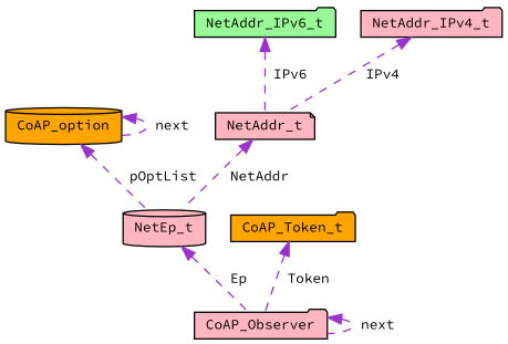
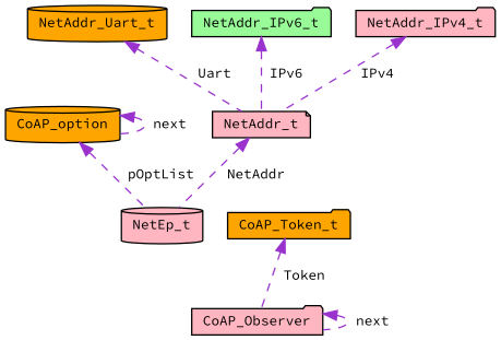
  digraph {
    fontname="Source Code Pro"
    node [color=black fillcolor=lightpink fontname="Source Code Pro" fontsize=10 shape=folder style=filled]
    edge [color=darkorchid3 dir=back fontname="Source Code Pro" fontsize=10 labelfontname=Helvetica labelfontsize=10 style=dashed]
    n1 [fontcolor=black height=0.2 label=CoAP_Observer width=0.4]
    n2 [fillcolor=orange height=0.2 label=CoAP_option shape=cylinder width=0.4]
    n3 [height=0.2 label=NetEp_t shape=cylinder width=0.4]
    n4 [fillcolor=orange height=0.2 label=CoAP_Token_t width=0.4]
    n5 [height=0.2 label=NetAddr_t shape=note width=0.4]
+   n6 [fillcolor=orange height=0.2 label=NetAddr_Uart_t shape=cylinder width=0.4]
    n7 [fillcolor=palegreen height=0.2 label=NetAddr_IPv6_t width=0.4]
    n8 [height=0.2 label=NetAddr_IPv4_t width=0.4]
    n1 -> n1 [label=" next"]
    n2 -> n2 [label=" next"]
    n2 -> n3 [label=" pOptList"]
-   n3 -> n1 [label=" Ep"]
    n4 -> n1 [label=" Token"]
    n5 -> n3 [label=" NetAddr"]
+   n6 -> n5 [label=" Uart"]
    n7 -> n5 [label=" IPv6"]
    n8 -> n5 [label=" IPv4"]
  }
